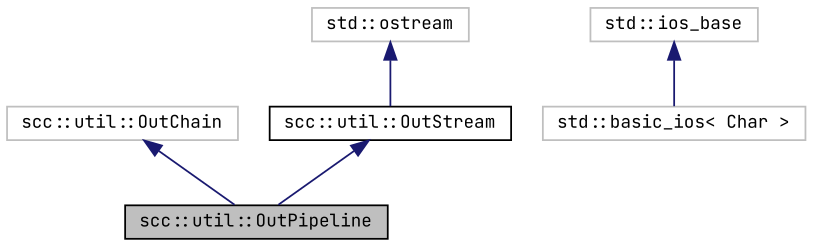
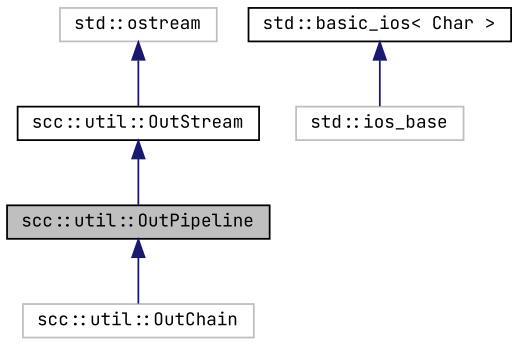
  digraph {
    fontname="JetBrains Mono"
    node [color=grey75 fillcolor=white fontname="JetBrains Mono" fontsize=10 shape=record style=filled]
    edge [color=midnightblue dir=back fontname="JetBrains Mono" fontsize=10 labelfontname=Helvetica labelfontsize=10 style=solid]
    n1 [color=black fillcolor=grey75 fontcolor=black height=0.2 label="scc::util::OutPipeline" width=0.4]
    n2 [height=0.2 label="scc::util::OutChain" width=0.4]
    n3 [color=black height=0.2 label="scc::util::OutStream" width=0.4]
    n4 [height=0.2 label="std::ostream" width=0.4]
-   n5 [height=0.2 label="std::basic_ios\< Char \>" width=0.4]
+   n5 [color=black height=0.2 label="std::basic_ios\< Char \>" width=0.4]
    n6 [height=0.2 label="std::ios_base" width=0.4]
-   n2 -> n1
+   n1 -> n2
    n3 -> n1
    n4 -> n3
-   n6 -> n5
+   n5 -> n6
  }
